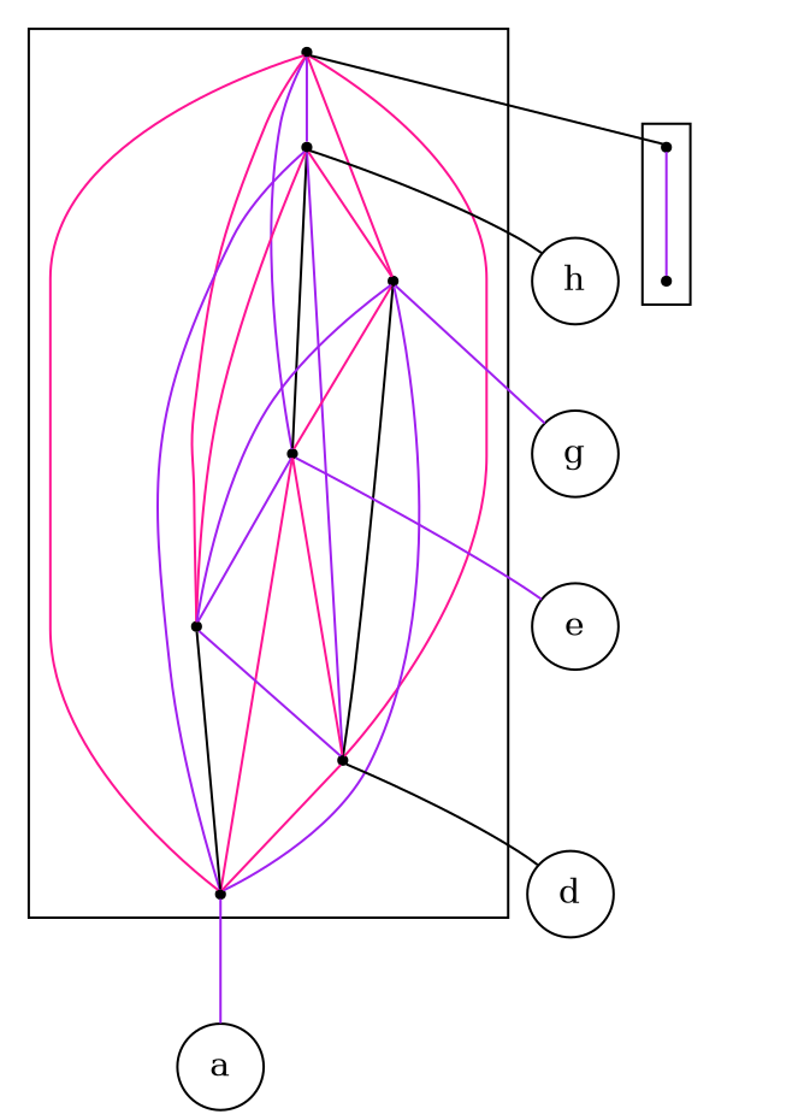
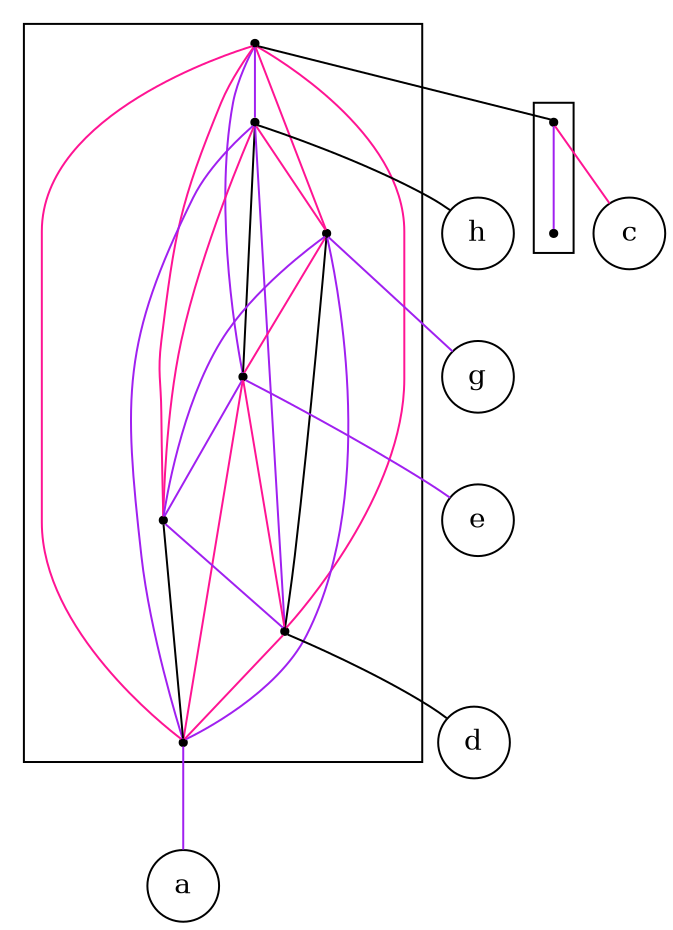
  digraph {
    compound=true
    fontname=Verdana
    fontsize=12
    rankdir=TB
    node [shape=point]
    edge [arrowhead=none color=purple]
    s_cb
    s_h
    s_g
    s_e
    s_f
    s_d
    s_a
    s_c
    s_b
    h [shape=circle]
    g [shape=circle]
    e [shape=circle]
    d [shape=circle]
    a [shape=circle]
+   c [shape=circle]
    subgraph cluster_1 {
      s_cb
      s_h
      s_g
      s_e
      s_f
      s_d
      s_a
    }
    subgraph cluster_2 {
      s_c
      s_b
    }
    s_cb -> s_h
    s_cb -> s_g [color=deeppink]
    s_cb -> s_e
    s_cb -> s_f [color=deeppink]
    s_cb -> s_d [color=deeppink]
    s_cb -> s_a [color=deeppink]
    s_cb -> s_c [color=black]
    s_h -> s_g [color=deeppink]
    s_h -> s_e [color=black]
    s_h -> s_f [color=deeppink]
    s_h -> s_d
    s_h -> s_a
    s_h -> h [color=black]
    s_g -> s_e [color=deeppink]
    s_g -> s_f
    s_g -> s_d [color=black]
    s_g -> s_a
    s_g -> g
    s_e -> s_f
    s_e -> s_d [color=deeppink]
    s_e -> s_a [color=deeppink]
    s_e -> e
    s_f -> s_d
    s_f -> s_a [color=black]
    s_d -> s_a [color=deeppink]
    s_d -> d [color=black]
    s_a -> a
    s_c -> s_b
+   s_c -> c [color=deeppink]
  }
